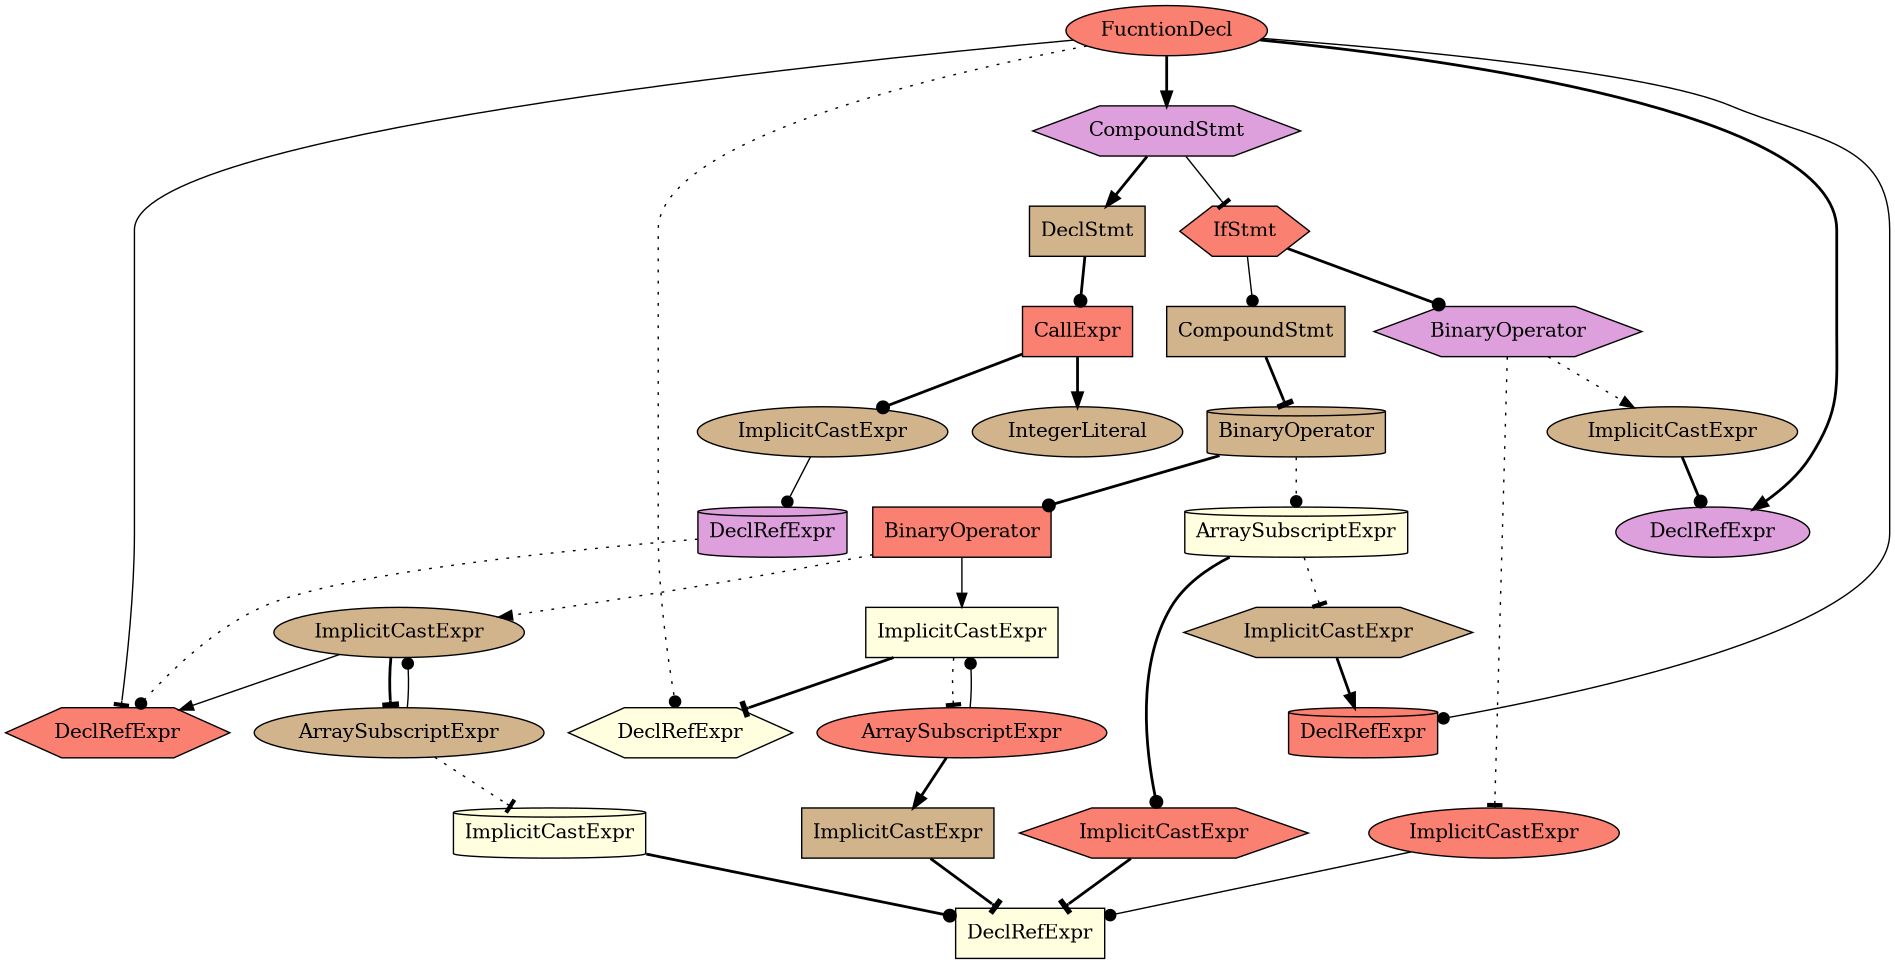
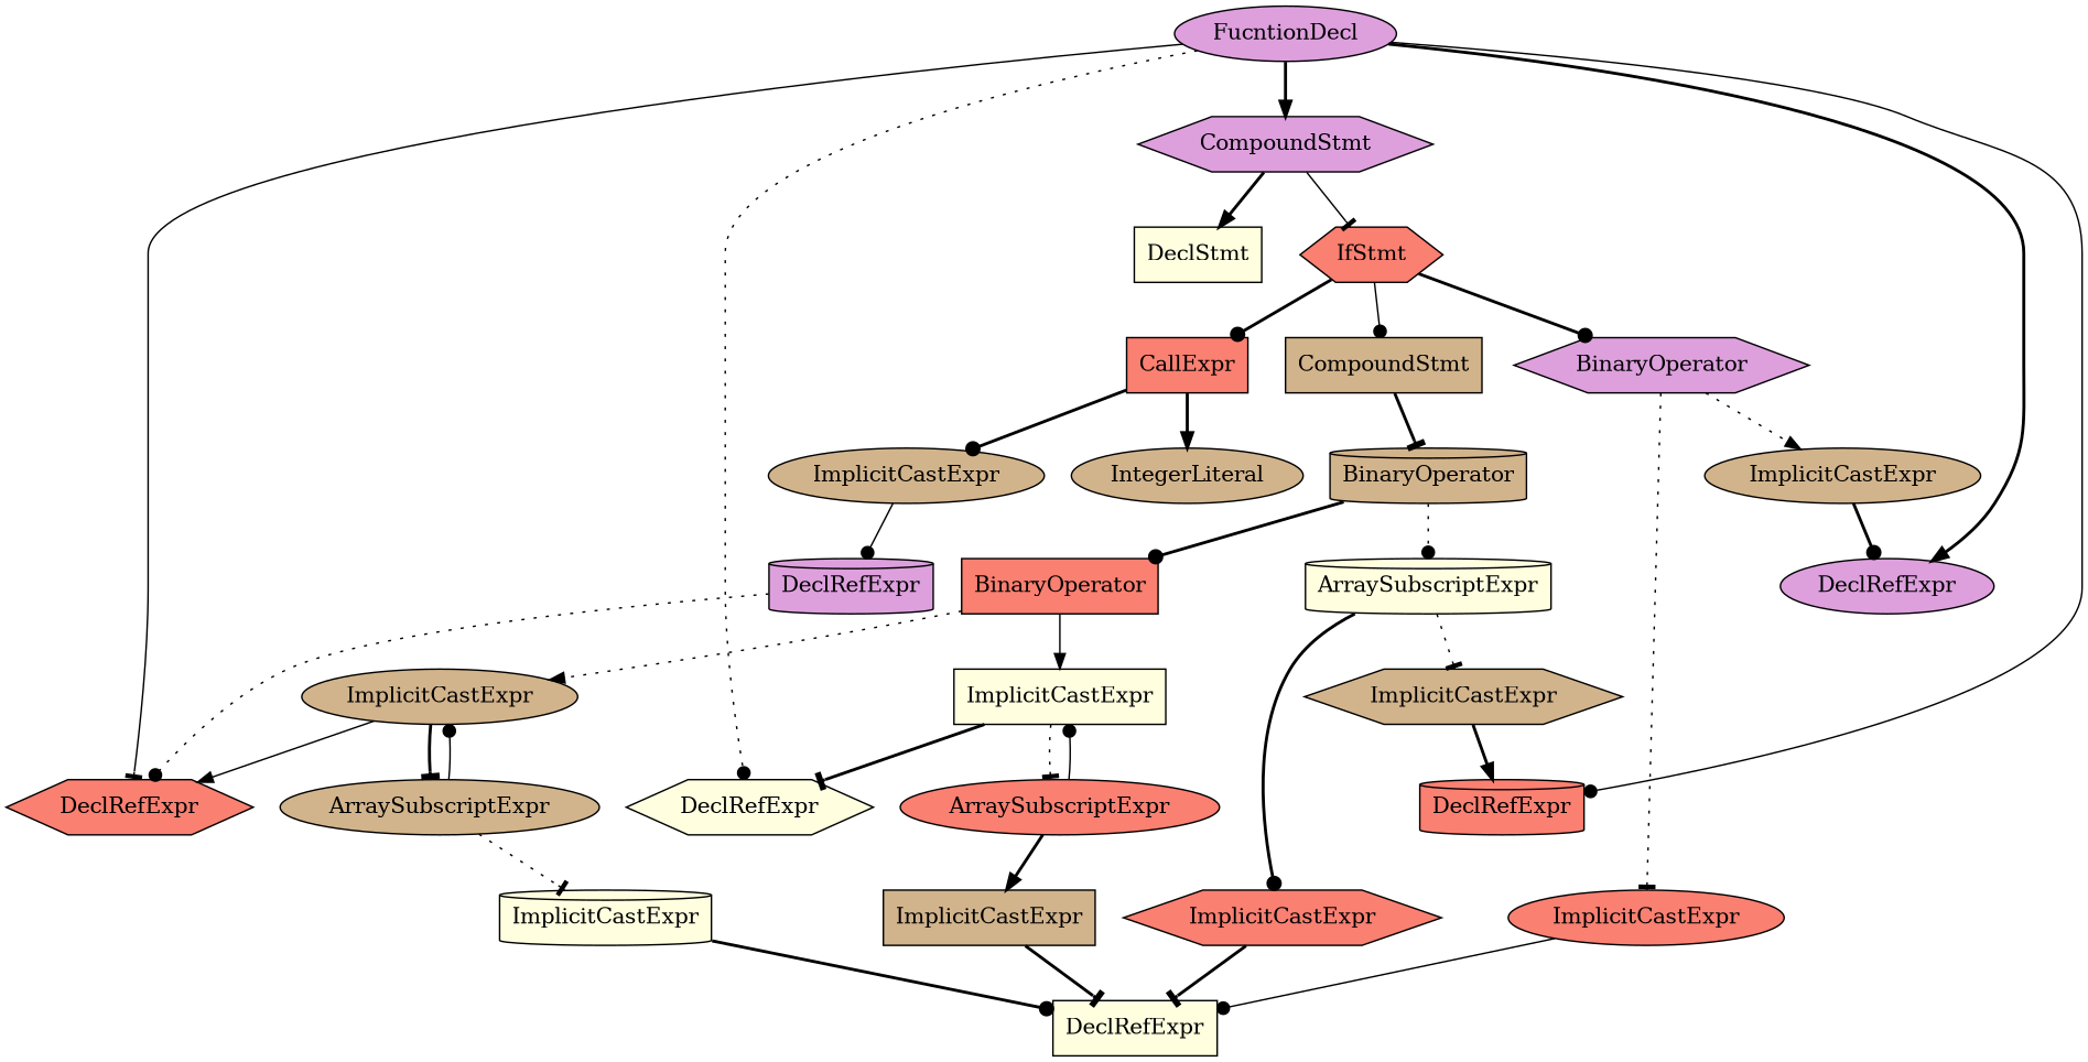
  digraph {
    node [fillcolor=tan shape=ellipse style=filled]
    edge [arrowhead=dot style=bold]
    n1 [fillcolor=plum label=DeclRefExpr shape=cylinder type=int]
    n2 [fillcolor=salmon label=DeclRefExpr shape=hexagon type="const long *"]
-   n3 [fillcolor=salmon label=FucntionDecl type=void]
+   n3 [fillcolor=plum label=FucntionDecl type=void]
    n4 [fillcolor=lightyellow label=DeclRefExpr shape=hexagon type="const long *"]
    n5 [fillcolor=salmon label=DeclRefExpr shape=cylinder type="long *"]
    n6 [fillcolor=plum label=DeclRefExpr type=int]
    n7 [fillcolor=plum label=CompoundStmt shape=hexagon]
-   n8 [label=DeclStmt shape=box]
+   n8 [fillcolor=lightyellow label=DeclStmt shape=box]
    n9 [fillcolor=salmon label=IfStmt shape=hexagon]
    n10 [fillcolor=salmon label=CallExpr shape=box]
    n11 [fillcolor=plum label=BinaryOperator shape=hexagon value="<"]
    n12 [label=CompoundStmt shape=box]
    n13 [label=ImplicitCastExpr]
    n14 [label=IntegerLiteral value=0]
    n15 [fillcolor=salmon label=ImplicitCastExpr]
    n16 [label=ImplicitCastExpr]
    n17 [label=BinaryOperator shape=cylinder value="="]
    n18 [fillcolor=lightyellow label=DeclRefExpr shape=box type=int value=VALUE]
    n19 [fillcolor=lightyellow label=ArraySubscriptExpr shape=cylinder]
    n20 [fillcolor=salmon label=BinaryOperator shape=box value="+"]
    n21 [label=ImplicitCastExpr shape=hexagon]
    n22 [fillcolor=salmon label=ImplicitCastExpr shape=hexagon]
    n23 [label=ImplicitCastExpr]
    n24 [fillcolor=lightyellow label=ImplicitCastExpr shape=box]
    n25 [label=ArraySubscriptExpr]
    n26 [fillcolor=salmon label=ArraySubscriptExpr]
    n27 [fillcolor=lightyellow label=ImplicitCastExpr shape=cylinder]
    n28 [label=ImplicitCastExpr shape=box]
    n1 -> n2 [style=dotted]
    n3 -> n2 [arrowhead=tee style=solid]
    n3 -> n4 [style=dotted]
    n3 -> n5 [style=solid]
    n3 -> n6 [arrowhead=normal]
    n3 -> n7 [arrowhead=normal]
    n7 -> n8 [arrowhead=normal]
    n7 -> n9 [arrowhead=tee style=solid]
-   n8 -> n10
+   n9 -> n10
    n9 -> n11
    n9 -> n12 [style=solid]
    n10 -> n13
    n10 -> n14 [arrowhead=normal]
    n11 -> n15 [arrowhead=tee style=dotted]
    n11 -> n16 [arrowhead=normal style=dotted]
    n12 -> n17 [arrowhead=tee]
    n13 -> n1 [style=solid]
    n15 -> n18 [style=solid]
    n16 -> n6
    n17 -> n19 [style=dotted]
    n17 -> n20
    n19 -> n21 [arrowhead=tee style=dotted]
    n19 -> n22
    n20 -> n23 [arrowhead=normal style=dotted]
    n20 -> n24 [arrowhead=normal style=solid]
    n21 -> n5 [arrowhead=normal]
    n22 -> n18 [arrowhead=tee]
    n23 -> n2 [arrowhead=normal style=solid]
    n23 -> n25 [arrowhead=tee]
    n24 -> n4 [arrowhead=tee]
    n24 -> n26 [arrowhead=tee style=dotted]
    n25 -> n23 [style=solid]
    n25 -> n27 [arrowhead=tee style=dotted]
    n26 -> n24 [style=solid]
    n26 -> n28 [arrowhead=normal]
    n27 -> n18
    n28 -> n18 [arrowhead=tee]
  }
